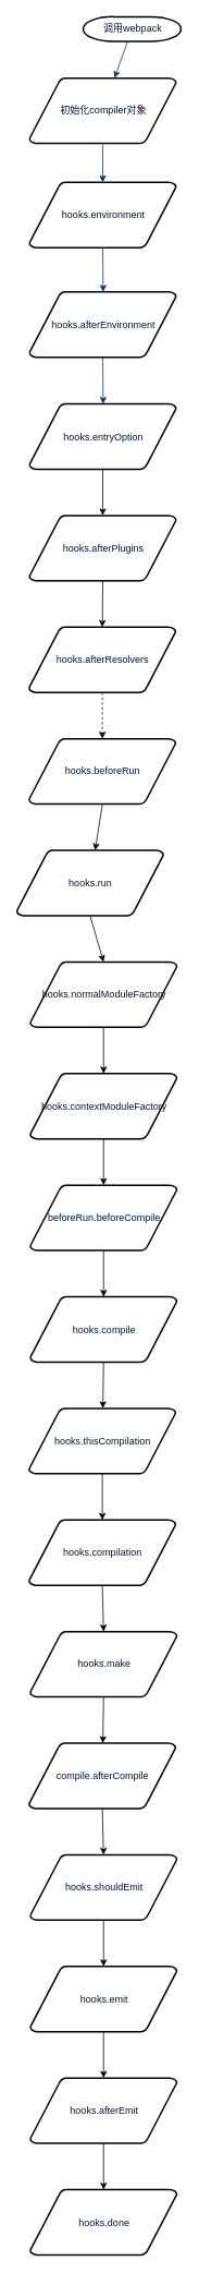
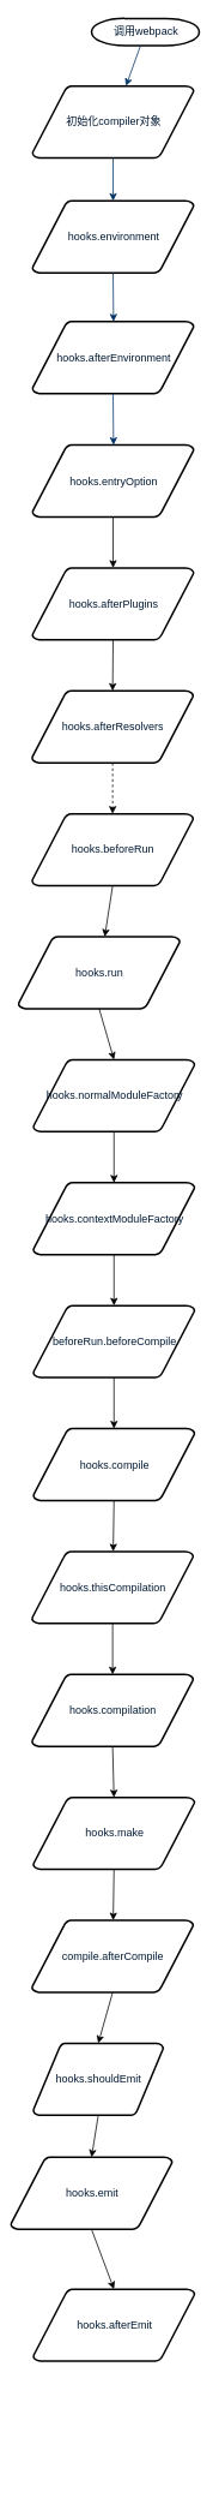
  <mxCell id="0" />
  <mxCell id="1" parent="0" />
  <mxCell id="2" value="调用webpack" style="shape=mxgraph.flowchart.terminator;fillColor=#FFFFFF;strokeColor=#000000;strokeWidth=2;gradientColor=none;gradientDirection=north;fontColor=#001933;fontStyle=0;html=1;" parent="1" vertex="1"><mxGeometry x="101.5" y="20" width="120" height="30" as="geometry" /></mxCell>
  <mxCell id="3" value="初始化compiler对象" style="shape=mxgraph.flowchart.data;fillColor=#FFFFFF;strokeColor=#000000;strokeWidth=2;gradientColor=none;gradientDirection=north;fontColor=#001933;fontStyle=0;html=1;" parent="1" vertex="1"><mxGeometry x="35.5" y="95" width="180" height="80" as="geometry" /></mxCell>
  <mxCell id="4" value="hooks.afterEnvironment" style="shape=mxgraph.flowchart.data;fillColor=#FFFFFF;strokeColor=#000000;strokeWidth=2;gradientColor=none;gradientDirection=north;fontColor=#001933;fontStyle=0;html=1;" parent="1" vertex="1"><mxGeometry x="35.5" y="356.5" width="180" height="80" as="geometry" /></mxCell>
  <mxCell id="5" value="hooks.environment" style="shape=mxgraph.flowchart.data;fillColor=#FFFFFF;strokeColor=#000000;strokeWidth=2;gradientColor=none;gradientDirection=north;fontColor=#001933;fontStyle=0;html=1;" parent="1" vertex="1"><mxGeometry x="35.5" y="222.5" width="180" height="80" as="geometry" /></mxCell>
  <mxCell id="6" style="fontColor=#001933;fontStyle=1;strokeColor=#003366;strokeWidth=1;html=1;" parent="1" source="2" target="3" edge="1"><mxGeometry relative="1" as="geometry" /></mxCell>
  <mxCell id="7" style="fontColor=#001933;fontStyle=1;strokeColor=#003366;strokeWidth=1;html=1;" parent="1" source="3" target="5" edge="1"><mxGeometry relative="1" as="geometry" /></mxCell>
  <mxCell id="8" value="" style="edgeStyle=elbowEdgeStyle;elbow=horizontal;fontColor=#001933;fontStyle=1;strokeColor=#003366;strokeWidth=1;html=1;exitX=0.5;exitY=1;exitDx=0;exitDy=0;exitPerimeter=0;" parent="1" source="5" target="4" edge="1"><mxGeometry width="100" height="100" as="geometry"><mxPoint x="115" y="407" as="sourcePoint" /><mxPoint x="-105" as="targetPoint" y="-40" /></mxGeometry></mxCell>
  <mxCell id="9" value="" style="edgeStyle=elbowEdgeStyle;elbow=horizontal;fontColor=#001933;fontStyle=1;strokeColor=#003366;strokeWidth=1;html=1;exitX=0.5;exitY=1;exitDx=0;exitDy=0;exitPerimeter=0;entryX=0.5;entryY=0;entryDx=0;entryDy=0;entryPerimeter=0;" parent="1" source="4" target="10" edge="1"><mxGeometry width="100" height="100" as="geometry"><mxPoint y="60" as="sourcePoint" x="-205" /><mxPoint x="126" y="600" as="targetPoint" /></mxGeometry></mxCell>
  <mxCell id="10" value="hooks.entryOption" style="shape=mxgraph.flowchart.data;fillColor=#FFFFFF;strokeColor=#000000;strokeWidth=2;gradientColor=none;gradientDirection=north;fontColor=#001933;fontStyle=0;html=1;" parent="1" vertex="1"><mxGeometry x="35.5" y="493.5" width="180" height="80" as="geometry" /></mxCell>
  <mxCell id="11" value="hooks.afterPlugins" style="shape=mxgraph.flowchart.data;fillColor=#FFFFFF;strokeColor=#000000;strokeWidth=2;gradientColor=none;gradientDirection=north;fontColor=#001933;fontStyle=0;html=1;" parent="1" vertex="1"><mxGeometry x="35.5" y="630" width="180" height="80" as="geometry" /></mxCell>
  <mxCell id="12" value="hooks.afterResolvers" style="shape=mxgraph.flowchart.data;fillColor=#FFFFFF;strokeColor=#000000;strokeWidth=2;gradientColor=none;gradientDirection=north;fontColor=#001933;fontStyle=0;html=1;" parent="1" vertex="1"><mxGeometry x="35" y="766.5" width="180" height="80" as="geometry" /></mxCell>
  <mxCell id="13" value="" style="endArrow=classic;html=1;fontColor=#000000;exitX=0.5;exitY=1;exitDx=0;exitDy=0;exitPerimeter=0;entryX=0.5;entryY=0;entryDx=0;entryDy=0;entryPerimeter=0;" parent="1" source="10" target="11" edge="1"><mxGeometry width="50" height="50" relative="1" as="geometry"><mxPoint x="35" y="920" as="sourcePoint" /><mxPoint x="85" y="870" as="targetPoint" /></mxGeometry></mxCell>
  <mxCell id="14" value="" style="endArrow=classic;html=1;fontColor=#000000;exitX=0.5;exitY=1;exitDx=0;exitDy=0;exitPerimeter=0;entryX=0.5;entryY=0;entryDx=0;entryDy=0;entryPerimeter=0;" parent="1" source="11" target="12" edge="1"><mxGeometry width="50" height="50" relative="1" as="geometry"><mxPoint x="-15" y="770" as="sourcePoint" /><mxPoint x="35" y="720" as="targetPoint" /></mxGeometry></mxCell>
  <mxCell id="15" value="hooks.beforeRun" style="shape=mxgraph.flowchart.data;fillColor=#FFFFFF;strokeColor=#000000;strokeWidth=2;gradientColor=none;gradientDirection=north;fontColor=#001933;fontStyle=0;html=1;" parent="1" vertex="1"><mxGeometry x="35" y="903" width="180" height="80" as="geometry" /></mxCell>
  <mxCell id="16" value="" style="endArrow=classic;html=1;fontColor=#000000;exitX=0.5;exitY=1;exitDx=0;exitDy=0;exitPerimeter=0;entryX=0.5;entryY=0;entryDx=0;entryDy=0;entryPerimeter=0;dashed=1;" parent="1" source="12" target="15" edge="1"><mxGeometry width="50" height="50" relative="1" as="geometry"><mxPoint x="-35" y="930" as="sourcePoint" /><mxPoint x="15" y="880" as="targetPoint" /></mxGeometry></mxCell>
  <mxCell id="17" value="hooks.run" style="shape=mxgraph.flowchart.data;fillColor=#FFFFFF;strokeColor=#000000;strokeWidth=2;gradientColor=none;gradientDirection=north;fontColor=#001933;fontStyle=0;html=1;" parent="1" vertex="1"><mxGeometry x="20" y="1039.5" width="180" height="80" as="geometry" /></mxCell>
  <mxCell id="18" value="" style="endArrow=classic;html=1;fontColor=#000000;exitX=0.5;exitY=1;exitDx=0;exitDy=0;exitPerimeter=0;" parent="1" source="15" target="17" edge="1"><mxGeometry width="50" height="50" relative="1" as="geometry"><mxPoint x="-45" y="1080" as="sourcePoint" /><mxPoint x="5" y="1030" as="targetPoint" /></mxGeometry></mxCell>
  <mxCell id="19" value="hooks.normalModuleFactory" style="shape=mxgraph.flowchart.data;fillColor=#FFFFFF;strokeColor=#000000;strokeWidth=2;gradientColor=none;gradientDirection=north;fontColor=#001933;fontStyle=0;html=1;" parent="1" vertex="1"><mxGeometry x="36.5" y="1176" width="180" height="80" as="geometry" /></mxCell>
  <mxCell id="20" value="" style="endArrow=classic;html=1;fontColor=#000000;exitX=0.5;exitY=1;exitDx=0;exitDy=0;exitPerimeter=0;entryX=0.5;entryY=0;entryDx=0;entryDy=0;entryPerimeter=0;" parent="1" source="17" target="19" edge="1"><mxGeometry width="50" height="50" relative="1" as="geometry"><mxPoint x="35" y="1330" as="sourcePoint" /><mxPoint x="85" y="1280" as="targetPoint" /></mxGeometry></mxCell>
  <mxCell id="21" value="hooks.contextModuleFactory" style="shape=mxgraph.flowchart.data;fillColor=#FFFFFF;strokeColor=#000000;strokeWidth=2;gradientColor=none;gradientDirection=north;fontColor=#001933;fontStyle=0;html=1;" parent="1" vertex="1"><mxGeometry x="36.5" y="1312.5" width="180" height="80" as="geometry" /></mxCell>
  <mxCell id="22" value="" style="endArrow=classic;html=1;fontColor=#000000;exitX=0.5;exitY=1;exitDx=0;exitDy=0;exitPerimeter=0;entryX=0.5;entryY=0;entryDx=0;entryDy=0;entryPerimeter=0;" parent="1" source="19" target="21" edge="1"><mxGeometry width="50" height="50" relative="1" as="geometry"><mxPoint x="-5" y="1340" as="sourcePoint" /><mxPoint x="45" y="1290" as="targetPoint" /></mxGeometry></mxCell>
  <mxCell id="23" value="beforeRun.beforeCompile" style="shape=mxgraph.flowchart.data;fillColor=#FFFFFF;strokeColor=#000000;strokeWidth=2;gradientColor=none;gradientDirection=north;fontColor=#001933;fontStyle=0;html=1;" parent="1" vertex="1"><mxGeometry x="36.5" y="1449" width="180" height="80" as="geometry" /></mxCell>
  <mxCell id="24" value="" style="endArrow=classic;html=1;fontColor=#000000;exitX=0.5;exitY=1;exitDx=0;exitDy=0;exitPerimeter=0;entryX=0.5;entryY=0;entryDx=0;entryDy=0;entryPerimeter=0;" parent="1" source="21" target="23" edge="1"><mxGeometry width="50" height="50" relative="1" as="geometry"><mxPoint x="25" y="1470" as="sourcePoint" /><mxPoint x="75" y="1420" as="targetPoint" /></mxGeometry></mxCell>
  <mxCell id="25" value="hooks.compile" style="shape=mxgraph.flowchart.data;fillColor=#FFFFFF;strokeColor=#000000;strokeWidth=2;gradientColor=none;gradientDirection=north;fontColor=#001933;fontStyle=0;html=1;" parent="1" vertex="1"><mxGeometry x="36.5" y="1585.5" width="180" height="80" as="geometry" /></mxCell>
  <mxCell id="26" value="" style="endArrow=classic;html=1;fontColor=#000000;exitX=0.5;exitY=1;exitDx=0;exitDy=0;exitPerimeter=0;entryX=0.5;entryY=0;entryDx=0;entryDy=0;entryPerimeter=0;" parent="1" source="23" target="25" edge="1"><mxGeometry width="50" height="50" relative="1" as="geometry"><mxPoint x="-45" y="1600" as="sourcePoint" /><mxPoint x="5" y="1550" as="targetPoint" /></mxGeometry></mxCell>
  <mxCell id="27" value="hooks.thisCompilation" style="shape=mxgraph.flowchart.data;fillColor=#FFFFFF;strokeColor=#000000;strokeWidth=2;gradientColor=none;gradientDirection=north;fontColor=#001933;fontStyle=0;html=1;" parent="1" vertex="1"><mxGeometry x="35" y="1722" width="180" height="80" as="geometry" /></mxCell>
  <mxCell id="28" value="" style="endArrow=classic;html=1;fontColor=#000000;exitX=0.5;exitY=1;exitDx=0;exitDy=0;exitPerimeter=0;" parent="1" source="25" target="27" edge="1"><mxGeometry width="50" height="50" relative="1" as="geometry"><mxPoint x="-15" y="1730" as="sourcePoint" /><mxPoint x="35" y="1680" as="targetPoint" /></mxGeometry></mxCell>
  <mxCell id="29" value="hooks.compilation" style="shape=mxgraph.flowchart.data;fillColor=#FFFFFF;strokeColor=#000000;strokeWidth=2;gradientColor=none;gradientDirection=north;fontColor=#001933;fontStyle=0;html=1;" parent="1" vertex="1"><mxGeometry x="35" y="1858.5" width="180" height="80" as="geometry" /></mxCell>
  <mxCell id="30" value="" style="endArrow=classic;html=1;fontColor=#000000;exitX=0.5;exitY=1;exitDx=0;exitDy=0;exitPerimeter=0;entryX=0.5;entryY=0;entryDx=0;entryDy=0;entryPerimeter=0;" parent="1" source="27" target="29" edge="1"><mxGeometry width="50" height="50" relative="1" as="geometry"><mxPoint x="-65" y="1880" as="sourcePoint" /><mxPoint x="-15" y="1830" as="targetPoint" /></mxGeometry></mxCell>
  <mxCell id="31" value="hooks.make" style="shape=mxgraph.flowchart.data;fillColor=#FFFFFF;strokeColor=#000000;strokeWidth=2;gradientColor=none;gradientDirection=north;fontColor=#001933;fontStyle=0;html=1;" parent="1" vertex="1"><mxGeometry x="36.5" y="1995" width="180" height="80" as="geometry" /></mxCell>
  <mxCell id="32" value="" style="endArrow=classic;html=1;fontColor=#000000;exitX=0.5;exitY=1;exitDx=0;exitDy=0;exitPerimeter=0;entryX=0.5;entryY=0;entryDx=0;entryDy=0;entryPerimeter=0;" parent="1" source="29" target="31" edge="1"><mxGeometry width="50" height="50" relative="1" as="geometry"><mxPoint x="15" y="2010" as="sourcePoint" /><mxPoint x="65" y="1960" as="targetPoint" /></mxGeometry></mxCell>
  <mxCell id="33" value="compile.afterCompile" style="shape=mxgraph.flowchart.data;fillColor=#FFFFFF;strokeColor=#000000;strokeWidth=2;gradientColor=none;gradientDirection=north;fontColor=#001933;fontStyle=0;html=1;" parent="1" vertex="1"><mxGeometry x="35" y="2131.5" width="180" height="80" as="geometry" /></mxCell>
  <mxCell id="34" value="" style="endArrow=classic;html=1;fontColor=#000000;exitX=0.5;exitY=1;exitDx=0;exitDy=0;exitPerimeter=0;" parent="1" source="31" target="33" edge="1"><mxGeometry width="50" height="50" relative="1" as="geometry"><mxPoint x="-5" y="2150" as="sourcePoint" /><mxPoint x="45" y="2100" as="targetPoint" /></mxGeometry></mxCell>
- <mxCell id="35" value="hooks.shouldEmit" style="shape=mxgraph.flowchart.data;fillColor=#FFFFFF;strokeColor=#000000;strokeWidth=2;gradientColor=none;gradientDirection=north;fontColor=#001933;fontStyle=0;html=1;" parent="1" vertex="1"><mxGeometry x="36.5" y="2268" width="180" height="80" as="geometry" /></mxCell>
+ <mxCell id="35" value="hooks.shouldEmit" style="shape=mxgraph.flowchart.data;fillColor=#FFFFFF;strokeColor=#000000;strokeWidth=2;gradientColor=none;gradientDirection=north;fontColor=#001933;fontStyle=0;html=1;" parent="1" vertex="1"><mxGeometry x="36.5" y="2268" width="145" height="80" as="geometry" /></mxCell>
  <mxCell id="36" value="" style="endArrow=classic;html=1;fontColor=#000000;exitX=0.5;exitY=1;exitDx=0;exitDy=0;exitPerimeter=0;entryX=0.5;entryY=0;entryDx=0;entryDy=0;entryPerimeter=0;" parent="1" source="33" target="35" edge="1"><mxGeometry width="50" height="50" relative="1" as="geometry"><mxPoint x="-85" y="2340" as="sourcePoint" /><mxPoint x="-35" y="2290" as="targetPoint" /></mxGeometry></mxCell>
- <mxCell id="37" value="hooks.emit" style="shape=mxgraph.flowchart.data;fillColor=#FFFFFF;strokeColor=#000000;strokeWidth=2;gradientColor=none;gradientDirection=north;fontColor=#001933;fontStyle=0;html=1;" parent="1" vertex="1"><mxGeometry x="36.5" y="2404.5" width="180" height="80" as="geometry" /></mxCell>
+ <mxCell id="37" value="hooks.emit" style="shape=mxgraph.flowchart.data;fillColor=#FFFFFF;strokeColor=#000000;strokeWidth=2;gradientColor=none;gradientDirection=north;fontColor=#001933;fontStyle=0;html=1;" parent="1" vertex="1"><mxGeometry x="11.5" y="2394.5" width="180" height="80" as="geometry" /></mxCell>
  <mxCell id="38" value="" style="endArrow=classic;html=1;fontColor=#000000;exitX=0.5;exitY=1;exitDx=0;exitDy=0;exitPerimeter=0;entryX=0.5;entryY=0;entryDx=0;entryDy=0;entryPerimeter=0;" parent="1" source="35" target="37" edge="1"><mxGeometry width="50" height="50" relative="1" as="geometry"><mxPoint x="-105" y="2430" as="sourcePoint" /><mxPoint x="-55" y="2380" as="targetPoint" /></mxGeometry></mxCell>
  <mxCell id="39" value="hooks.afterEmit" style="shape=mxgraph.flowchart.data;fillColor=#FFFFFF;strokeColor=#000000;strokeWidth=2;gradientColor=none;gradientDirection=north;fontColor=#001933;fontStyle=0;html=1;" parent="1" vertex="1"><mxGeometry x="36.5" y="2541" width="180" height="80" as="geometry" /></mxCell>
- <mxCell id="40" value="hooks.done" style="shape=mxgraph.flowchart.data;fillColor=#FFFFFF;strokeColor=#000000;strokeWidth=2;gradientColor=none;gradientDirection=north;fontColor=#001933;fontStyle=0;html=1;" parent="1" vertex="1"><mxGeometry x="36.5" y="2677.5" width="180" height="80" as="geometry" /></mxCell>
  <mxCell id="41" value="" style="endArrow=classic;html=1;fontColor=#000000;exitX=0.5;exitY=1;exitDx=0;exitDy=0;exitPerimeter=0;entryX=0.5;entryY=0;entryDx=0;entryDy=0;entryPerimeter=0;" parent="1" source="37" target="39" edge="1"><mxGeometry width="50" height="50" relative="1" as="geometry"><mxPoint x="-75" y="2540" as="sourcePoint" /><mxPoint x="-25" y="2490" as="targetPoint" /></mxGeometry></mxCell>
- <mxCell id="42" value="" style="endArrow=classic;html=1;fontColor=#000000;exitX=0.5;exitY=1;exitDx=0;exitDy=0;exitPerimeter=0;entryX=0.5;entryY=0;entryDx=0;entryDy=0;entryPerimeter=0;" parent="1" source="39" target="40" edge="1"><mxGeometry width="50" height="50" relative="1" as="geometry"><mxPoint x="-75" y="2690" as="sourcePoint" /><mxPoint x="-25" y="2640" as="targetPoint" /></mxGeometry></mxCell>
